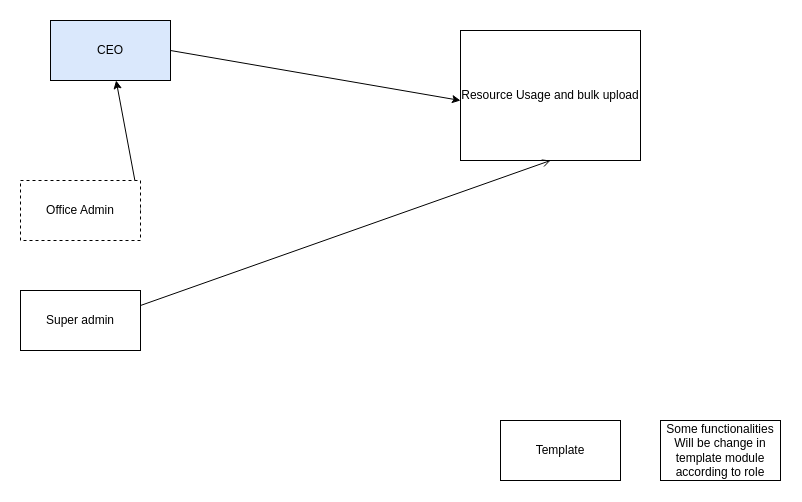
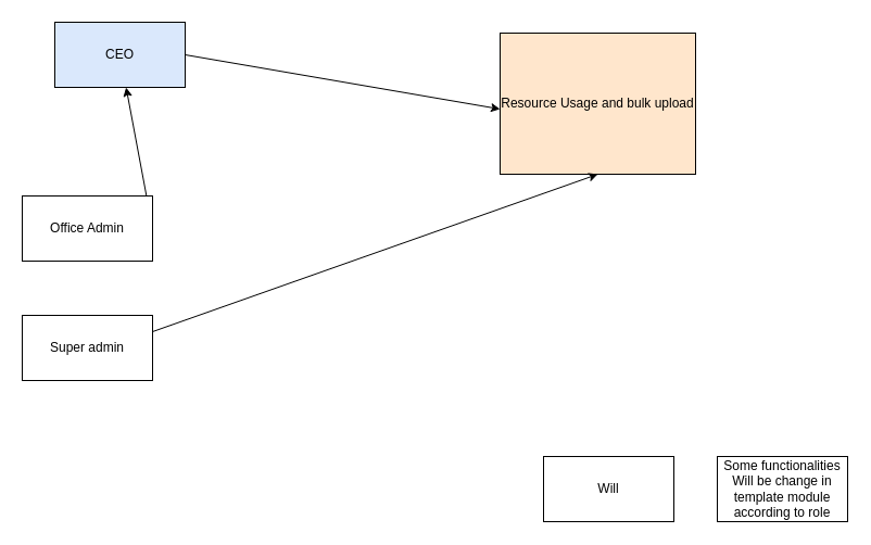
  <mxCell id="0" />
  <mxCell id="1" parent="0" />
- <mxCell id="2" value="Template" style="whiteSpace=wrap;html=1;" parent="1" vertex="1"><mxGeometry x="500" y="420" width="120" height="60" as="geometry" /></mxCell>
+ <mxCell id="2" value="Will" style="whiteSpace=wrap;html=1;" parent="1" vertex="1"><mxGeometry x="500" y="420" width="120" height="60" as="geometry" /></mxCell>
  <mxCell id="3" style="edgeStyle=none;html=1;exitX=1;exitY=0.5;exitDx=0;exitDy=0;" parent="1" source="4" edge="1"><mxGeometry relative="1" as="geometry"><mxPoint x="460" y="100" as="targetPoint" /></mxGeometry></mxCell>
  <mxCell id="4" value="CEO" style="whiteSpace=wrap;html=1;fillColor=#dae8fc;" parent="1" vertex="1"><mxGeometry x="50" y="20" width="120" height="60" as="geometry" /></mxCell>
- <mxCell id="5" value="Resource Usage and bulk upload" style="whiteSpace=wrap;html=1;" parent="1" vertex="1"><mxGeometry x="460" y="30" width="180" height="130" as="geometry" /></mxCell>
+ <mxCell id="5" value="Resource Usage and bulk upload" style="whiteSpace=wrap;html=1;fillColor=#ffe6cc;" parent="1" vertex="1"><mxGeometry x="460" y="30" width="180" height="130" as="geometry" /></mxCell>
  <mxCell id="6" style="edgeStyle=none;html=1;exitX=1;exitY=0.5;exitDx=0;exitDy=0;" parent="1" source="7" target="4" edge="1"><mxGeometry relative="1" as="geometry"><mxPoint x="530" y="170" as="targetPoint" /></mxGeometry></mxCell>
- <mxCell id="7" value="Office Admin" style="whiteSpace=wrap;html=1;dashed=1;" parent="1" vertex="1"><mxGeometry x="20" y="180" width="120" height="60" as="geometry" /></mxCell>
+ <mxCell id="7" value="Office Admin" style="whiteSpace=wrap;html=1;" parent="1" vertex="1"><mxGeometry x="20" y="180" width="120" height="60" as="geometry" /></mxCell>
  <mxCell id="8" value="Some functionalities Will be change in template module according to role" style="whiteSpace=wrap;html=1;" parent="1" vertex="1"><mxGeometry x="660" y="420" width="120" height="60" as="geometry" /></mxCell>
- <mxCell id="9" style="edgeStyle=none;html=1;exitX=1;exitY=0.25;exitDx=0;exitDy=0;entryX=0.5;entryY=1;entryDx=0;entryDy=0;endArrow=open;" edge="1" parent="1" source="10" target="5"><mxGeometry relative="1" as="geometry" /></mxCell>
+ <mxCell id="9" style="edgeStyle=none;html=1;exitX=1;exitY=0.25;exitDx=0;exitDy=0;entryX=0.5;entryY=1;entryDx=0;entryDy=0;" edge="1" parent="1" source="10" target="5"><mxGeometry relative="1" as="geometry" /></mxCell>
  <mxCell id="10" value="Super admin" style="whiteSpace=wrap;html=1;" vertex="1" parent="1"><mxGeometry x="20" y="290" width="120" height="60" as="geometry" /></mxCell>
